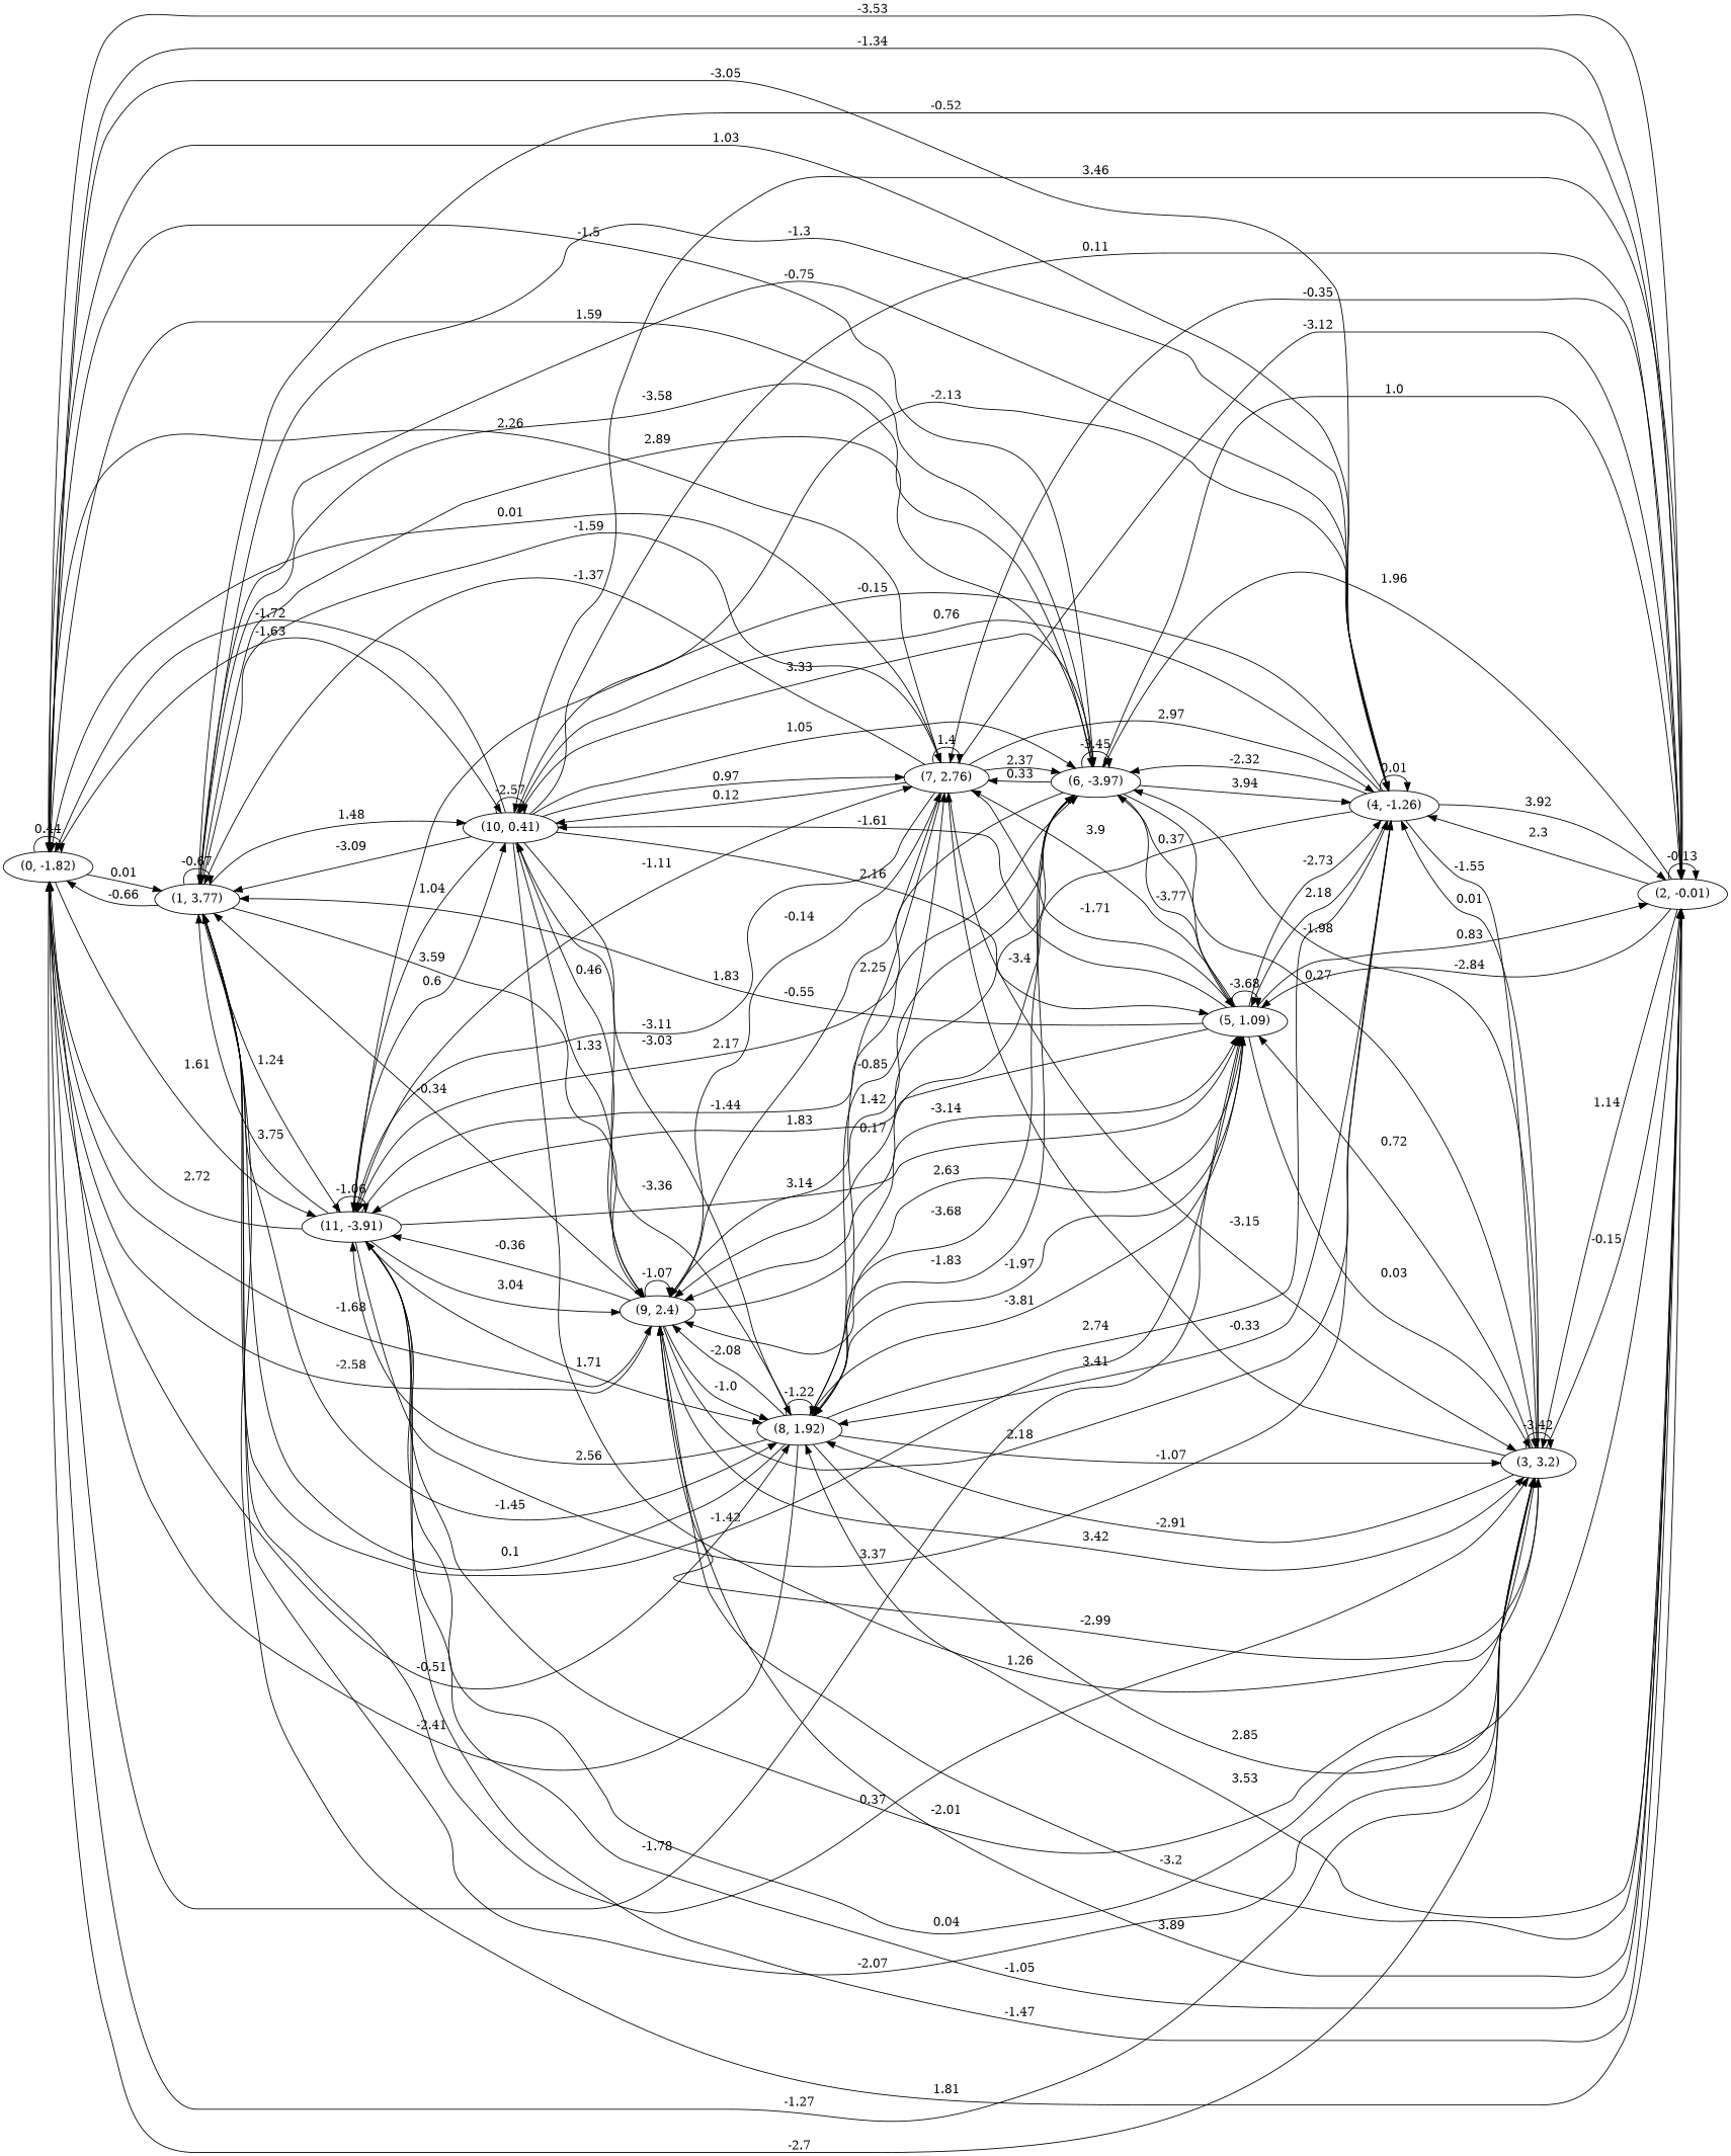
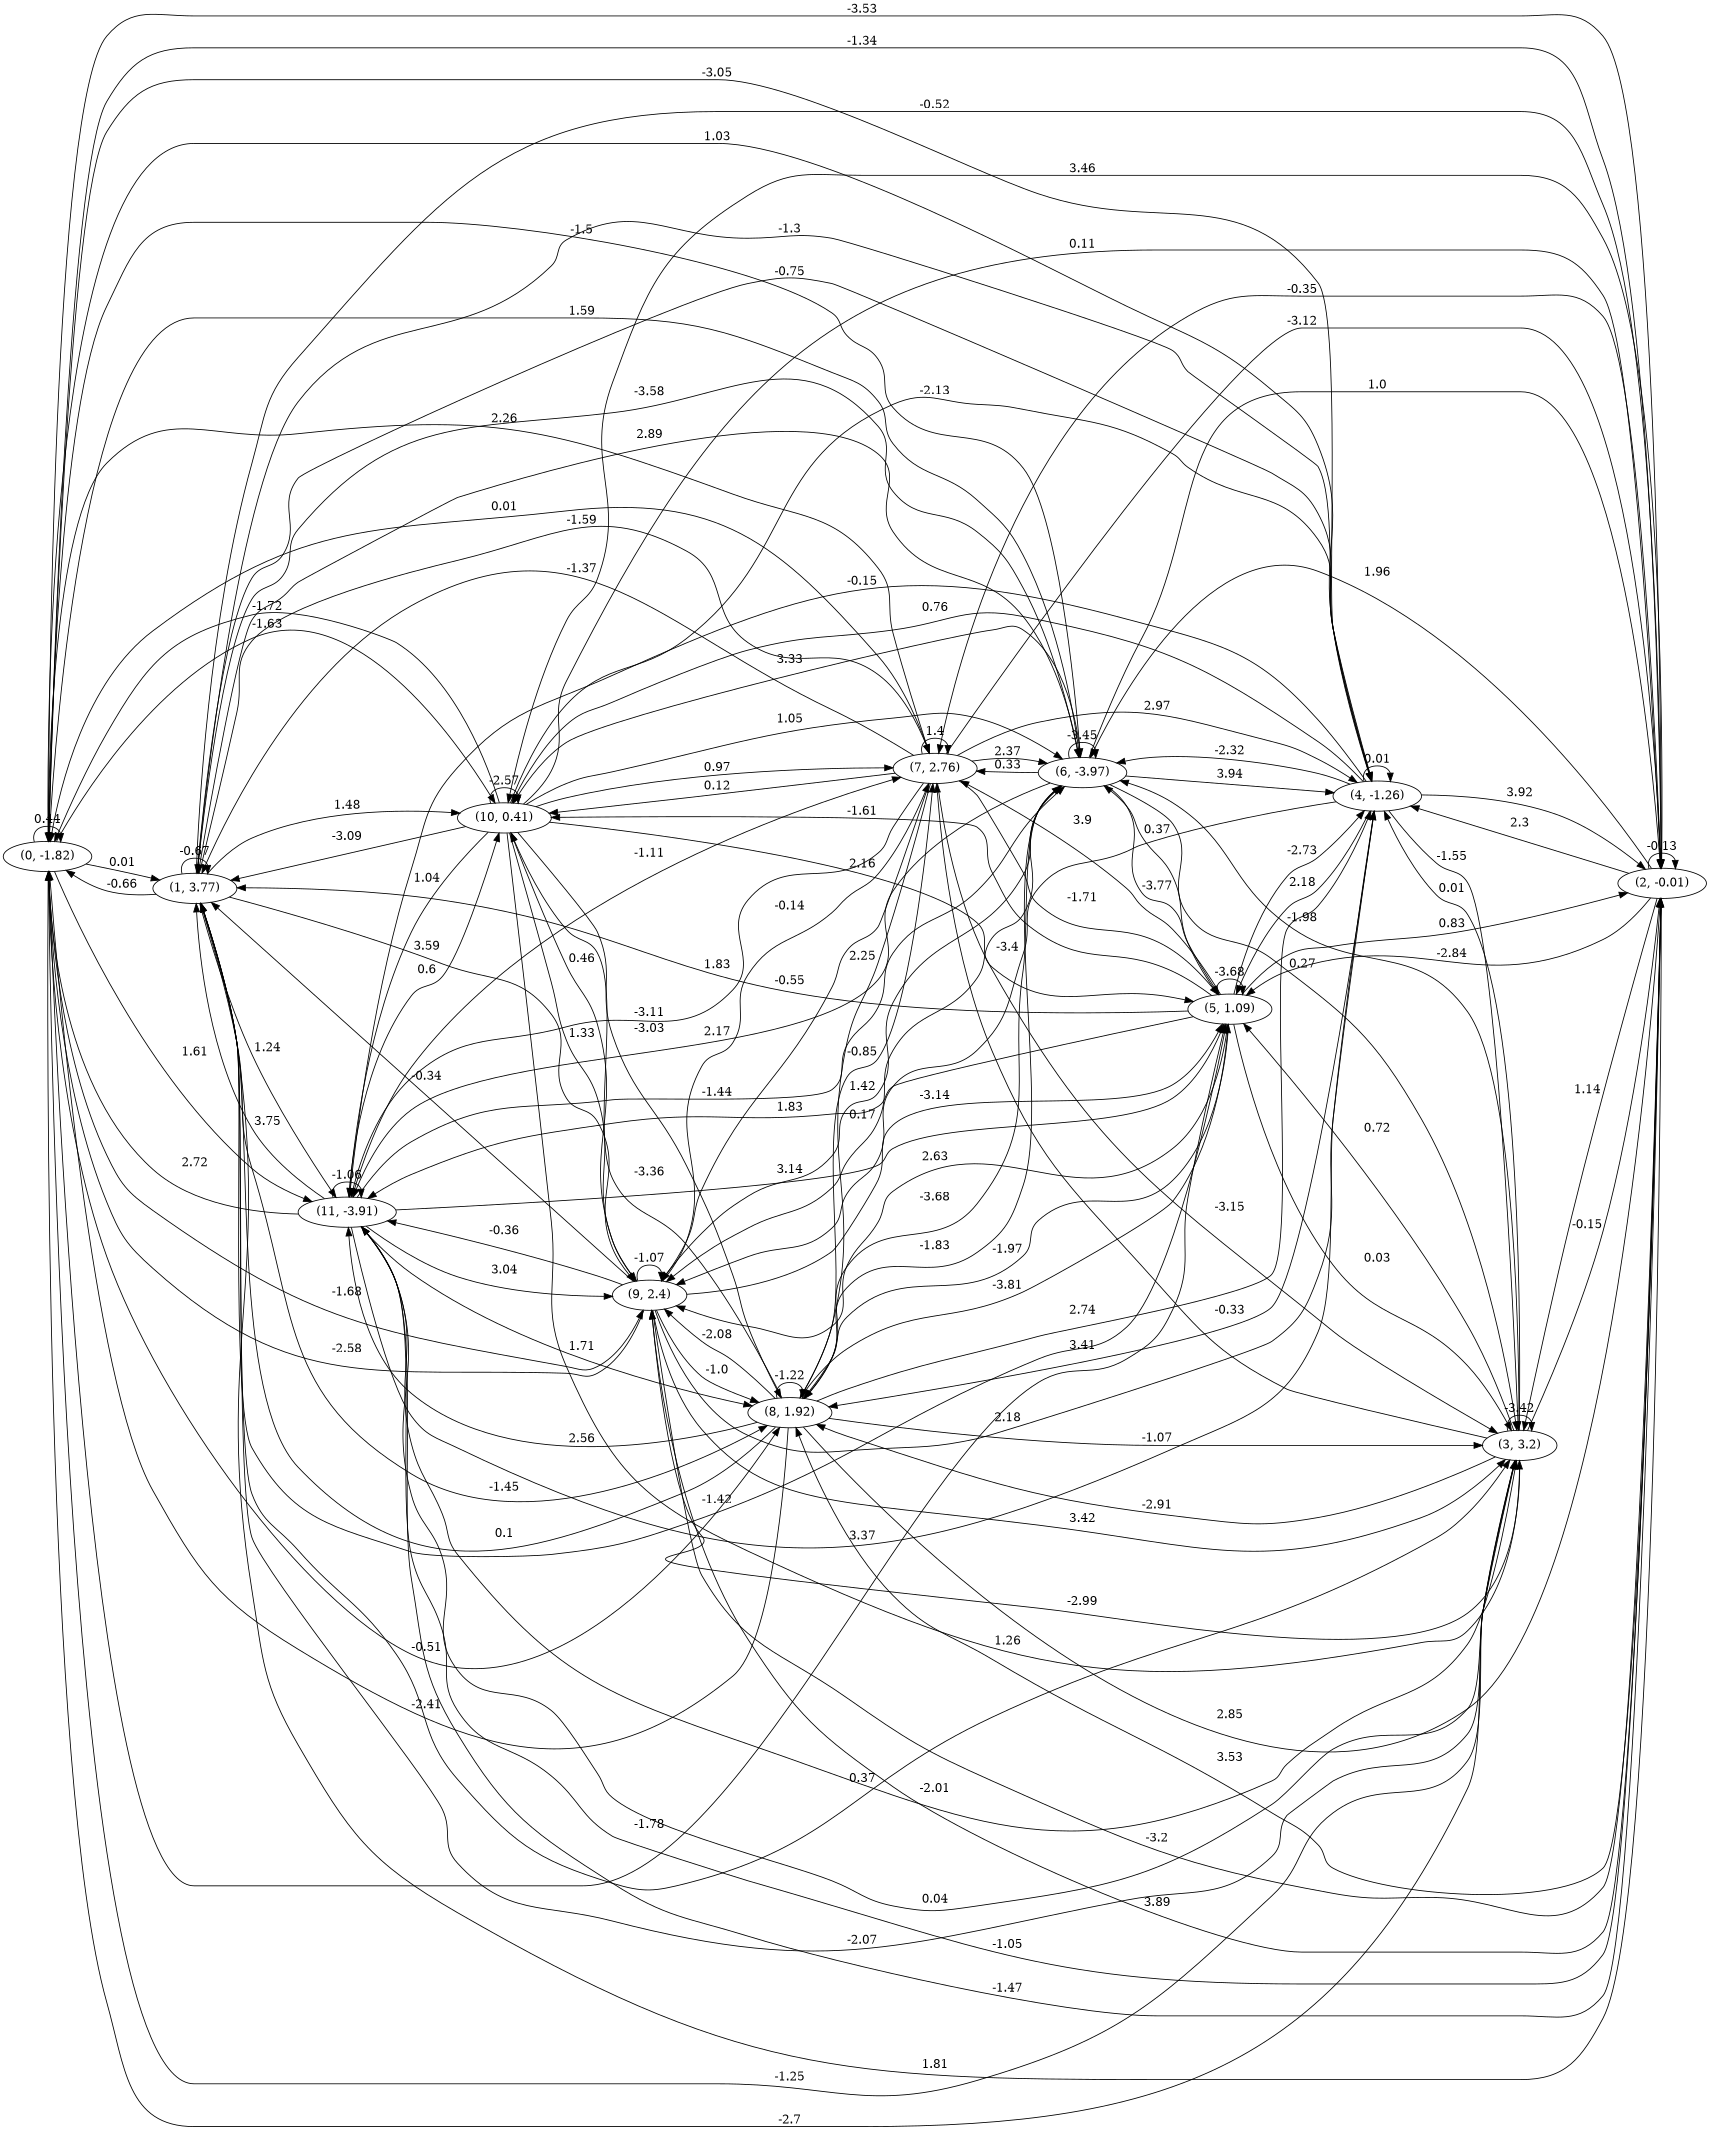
  digraph {
    rankdir=LR
    n1 [label="(0, -1.82)"]
    n2 [label="(1, 3.77)"]
    n3 [label="(2, -0.01)"]
    n4 [label="(3, 3.2)"]
    n5 [label="(4, -1.26)"]
    n6 [label="(5, 1.09)"]
    n7 [label="(6, -3.97)"]
    n8 [label="(7, 2.76)"]
    n9 [label="(8, 1.92)"]
    n10 [label="(9, 2.4)"]
    n11 [label="(10, 0.41)"]
    n12 [label="(11, -3.91)"]
    n1 -> n1 [label=0.44]
    n1 -> n2 [label=0.01]
    n1 -> n3 [label=-3.53]
-   n1 -> n4 [label=-1.27]
+   n1 -> n4 [label=-1.25]
    n1 -> n5 [label=-3.05]
    n1 -> n6 [label=-1.78]
    n1 -> n7 [label=-1.5]
    n1 -> n8 [label=2.26]
    n1 -> n9 [label=-0.51]
    n1 -> n10 [label=-1.68]
    n1 -> n11 [label=-1.63]
    n1 -> n12 [label=1.61]
    n2 -> n1 [label=-0.66]
    n2 -> n2 [label=-0.67]
    n2 -> n3 [label=-0.52]
    n2 -> n4 [label=0.37]
    n2 -> n5 [label=-1.3]
    n2 -> n6 [label=-1.42]
    n2 -> n7 [label=-3.58]
    n2 -> n8 [label=-1.59]
    n2 -> n9 [label=-1.45]
    n2 -> n10 [label=3.59]
    n2 -> n11 [label=1.48]
    n2 -> n12 [label=1.24]
    n3 -> n1 [label=-1.34]
    n3 -> n2 [label=1.81]
    n3 -> n3 [label=-0.13]
    n3 -> n4 [label=1.14]
    n3 -> n5 [label=2.3]
    n3 -> n6 [label=-2.84]
    n3 -> n7 [label=1.96]
    n3 -> n8 [label=-0.35]
    n3 -> n9 [label=3.53]
    n3 -> n10 [label=3.89]
    n3 -> n11 [label=3.46]
    n3 -> n12 [label=-1.47]
    n4 -> n1 [label=-2.7]
    n4 -> n2 [label=-2.07]
    n4 -> n3 [label=-0.15]
    n4 -> n4 [label=-3.42]
    n4 -> n5 [label=0.01]
    n4 -> n6 [label=0.72]
    n4 -> n7 [label=-1.98]
    n4 -> n8 [label=-0.33]
    n4 -> n9 [label=-2.91]
    n4 -> n10 [label=-2.99]
    n4 -> n12 [label=0.04]
    n5 -> n1 [label=1.03]
    n5 -> n2 [label=-0.75]
    n5 -> n3 [label=3.92]
    n5 -> n4 [label=-1.55]
    n5 -> n5 [label=0.01]
    n5 -> n6 [label=2.18]
    n5 -> n7 [label=-2.32]
    n5 -> n9 [label=3.41]
    n5 -> n10 [label=-3.4]
    n5 -> n11 [label=0.76]
    n5 -> n12 [label=-0.15]
    n6 -> n2 [label=1.83]
    n6 -> n3 [label=0.83]
    n6 -> n4 [label=0.03]
    n6 -> n5 [label=-2.73]
    n6 -> n6 [label=-3.68]
    n6 -> n7 [label=0.37]
    n6 -> n8 [label=3.9]
    n6 -> n9 [label=-1.97]
    n6 -> n10 [label=2.63]
    n6 -> n11 [label=-1.61]
    n6 -> n12 [label=1.83]
    n7 -> n1 [label=1.59]
    n7 -> n2 [label=2.89]
    n7 -> n3 [label=1.0]
    n7 -> n4 [label=0.27]
    n7 -> n5 [label=3.94]
    n7 -> n6 [label=-3.77]
    n7 -> n7 [label=-3.45]
    n7 -> n8 [label=0.33]
    n7 -> n9 [label=-3.68]
    n7 -> n10 [label=0.17]
    n7 -> n11 [label=3.33]
    n7 -> n12 [label=2.17]
    n8 -> n1 [label=0.01]
    n8 -> n2 [label=-1.37]
    n8 -> n3 [label=-3.12]
    n8 -> n4 [label=-3.15]
    n8 -> n5 [label=2.97]
    n8 -> n6 [label=-1.71]
    n8 -> n7 [label=2.37]
    n8 -> n8 [label=1.4]
    n8 -> n9 [label=2.25]
    n8 -> n10 [label=-0.55]
    n8 -> n11 [label=0.12]
    n8 -> n12 [label=-3.11]
    n9 -> n1 [label=-2.41]
    n9 -> n2 [label=0.1]
    n9 -> n3 [label=2.85]
    n9 -> n4 [label=-1.07]
    n9 -> n5 [label=2.74]
    n9 -> n6 [label=-3.81]
    n9 -> n7 [label=-1.83]
    n9 -> n8 [label=-0.85]
    n9 -> n9 [label=-1.22]
    n9 -> n10 [label=-2.08]
    n9 -> n11 [label=-3.36]
    n9 -> n12 [label=2.56]
    n10 -> n1 [label=-2.58]
    n10 -> n2 [label=-0.34]
    n10 -> n3 [label=-3.2]
    n10 -> n4 [label=3.42]
    n10 -> n5 [label=2.18]
    n10 -> n6 [label=-3.14]
    n10 -> n7 [label=1.42]
    n10 -> n8 [label=-0.14]
    n10 -> n9 [label=-1.0]
    n10 -> n10 [label=-1.07]
    n10 -> n11 [label=0.46]
    n10 -> n12 [label=-0.36]
    n11 -> n1 [label=-1.72]
    n11 -> n2 [label=-3.09]
    n11 -> n3 [label=0.11]
    n11 -> n4 [label=1.26]
    n11 -> n5 [label=-2.13]
    n11 -> n6 [label=2.16]
    n11 -> n7 [label=1.05]
    n11 -> n8 [label=0.97]
    n11 -> n9 [label=-3.03]
    n11 -> n10 [label=1.33]
    n11 -> n11 [label=-2.57]
    n11 -> n12 [label=1.04]
    n12 -> n1 [label=2.72]
    n12 -> n2 [label=3.75]
    n12 -> n3 [label=-1.05]
    n12 -> n4 [label=-2.01]
    n12 -> n5 [label=3.37]
    n12 -> n6 [label=3.14]
    n12 -> n7 [label=-1.44]
    n12 -> n8 [label=-1.11]
    n12 -> n9 [label=1.71]
    n12 -> n10 [label=3.04]
    n12 -> n11 [label=0.6]
    n12 -> n12 [label=-1.06]
  }
